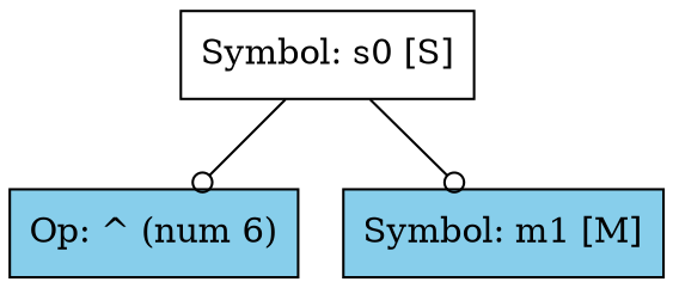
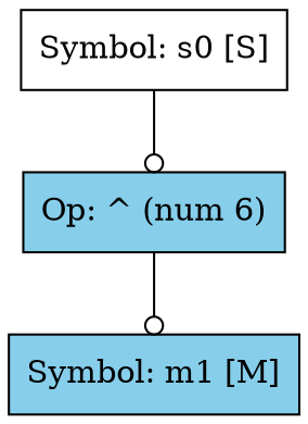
  digraph {
    node [fillcolor=skyblue shape=record style=filled]
    edge [arrowhead=odot tailclip=true]
    n1 [label="{Op: ^ (num 6)}"]
    n2 [label="{Symbol: m1 [M]}"]
    n3 [fillcolor=white label="{Symbol: s0 [S]}"]
-   n3 -> n2
+   n1 -> n2
    n3 -> n1
  }
